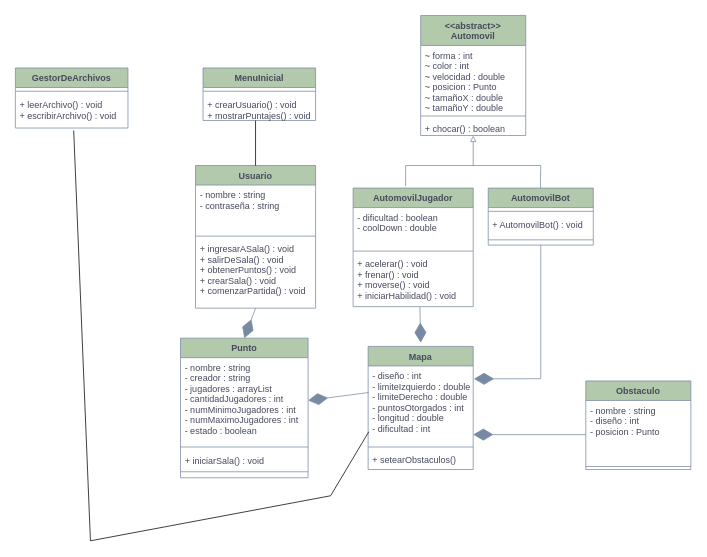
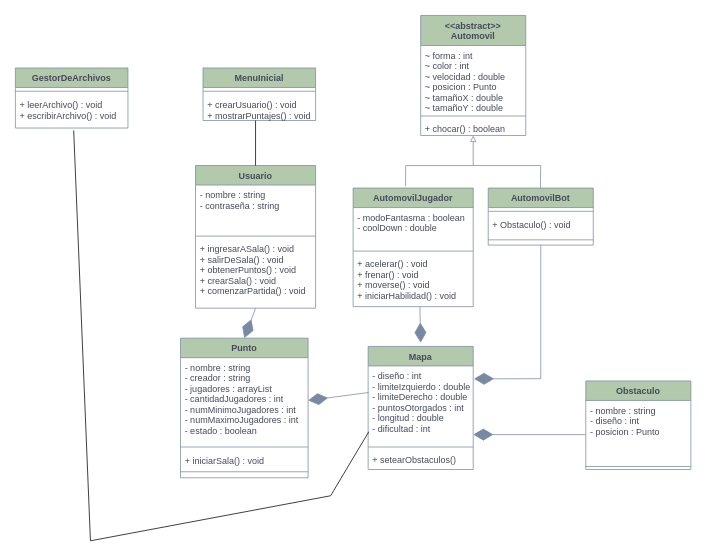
  <mxCell id="0" />
  <mxCell id="1" parent="0" />
  <mxCell id="2" value="&lt;&lt;abstract&gt;&gt;&#10;Automovil" style="swimlane;fontStyle=1;align=center;verticalAlign=top;childLayout=stackLayout;horizontal=1;startSize=40;horizontalStack=0;resizeParent=1;resizeParentMax=0;resizeLast=0;collapsible=1;marginBottom=0;fillColor=#B2C9AB;strokeColor=#788AA3;fontColor=#46495D;" vertex="1" parent="1"><mxGeometry x="560" y="20" width="140" height="160" as="geometry" /></mxCell>
  <mxCell id="3" value="~ forma : int&#10;~ color : int&#10;~ velocidad : double &#10;~ posicion : Punto&#10;~ tamañoX : double&#10;~ tamañoY : double " style="text;strokeColor=none;fillColor=none;align=left;verticalAlign=top;spacingLeft=4;spacingRight=4;overflow=hidden;rotatable=0;points=[[0,0.5],[1,0.5]];portConstraint=eastwest;fontColor=#46495D;" vertex="1" parent="2"><mxGeometry y="40" width="140" height="90" as="geometry" /></mxCell>
  <mxCell id="4" value="" style="line;strokeWidth=1;fillColor=none;align=left;verticalAlign=middle;spacingTop=-1;spacingLeft=3;spacingRight=3;rotatable=0;labelPosition=right;points=[];portConstraint=eastwest;strokeColor=#788AA3;fontColor=#46495D;" vertex="1" parent="2"><mxGeometry y="130" width="140" height="8" as="geometry" /></mxCell>
  <mxCell id="5" value="+ chocar() : boolean " style="text;strokeColor=none;fillColor=none;align=left;verticalAlign=top;spacingLeft=4;spacingRight=4;overflow=hidden;rotatable=0;points=[[0,0.5],[1,0.5]];portConstraint=eastwest;fontColor=#46495D;" vertex="1" parent="2"><mxGeometry y="138" width="140" height="22" as="geometry" /></mxCell>
  <mxCell id="6" value="Mapa" style="swimlane;fontStyle=1;align=center;verticalAlign=top;childLayout=stackLayout;horizontal=1;startSize=26;horizontalStack=0;resizeParent=1;resizeParentMax=0;resizeLast=0;collapsible=1;marginBottom=0;fillColor=#B2C9AB;strokeColor=#788AA3;fontColor=#46495D;" vertex="1" parent="1"><mxGeometry x="490" y="461" width="140" height="164" as="geometry" /></mxCell>
  <mxCell id="7" value="- diseño : int&#10;- limiteIzquierdo : double&#10;- limiteDerecho : double&#10;- puntosOtorgados : int&#10;- longitud : double&#10;- dificultad : int&#10;&#10;" style="text;strokeColor=none;fillColor=none;align=left;verticalAlign=top;spacingLeft=4;spacingRight=4;overflow=hidden;rotatable=0;points=[[0,0.5],[1,0.5]];portConstraint=eastwest;fontColor=#46495D;" vertex="1" parent="6"><mxGeometry y="26" width="140" height="104" as="geometry" /></mxCell>
  <mxCell id="8" value="" style="line;strokeWidth=1;fillColor=none;align=left;verticalAlign=middle;spacingTop=-1;spacingLeft=3;spacingRight=3;rotatable=0;labelPosition=right;points=[];portConstraint=eastwest;strokeColor=#788AA3;fontColor=#46495D;" vertex="1" parent="6"><mxGeometry y="130" width="140" height="8" as="geometry" /></mxCell>
  <mxCell id="9" value="+ setearObstaculos()" style="text;strokeColor=none;fillColor=none;align=left;verticalAlign=top;spacingLeft=4;spacingRight=4;overflow=hidden;rotatable=0;points=[[0,0.5],[1,0.5]];portConstraint=eastwest;fontColor=#46495D;" vertex="1" parent="6"><mxGeometry y="138" width="140" height="26" as="geometry" /></mxCell>
  <mxCell id="10" value="AutomovilJugador" style="swimlane;fontStyle=1;align=center;verticalAlign=top;childLayout=stackLayout;horizontal=1;startSize=26;horizontalStack=0;resizeParent=1;resizeParentMax=0;resizeLast=0;collapsible=1;marginBottom=0;fillColor=#B2C9AB;strokeColor=#788AA3;fontColor=#46495D;" vertex="1" parent="1"><mxGeometry x="470" y="250" width="160" height="158" as="geometry" /></mxCell>
- <mxCell id="11" value="- dificultad : boolean&#10;- coolDown : double" style="text;strokeColor=none;fillColor=none;align=left;verticalAlign=top;spacingLeft=4;spacingRight=4;overflow=hidden;rotatable=0;points=[[0,0.5],[1,0.5]];portConstraint=eastwest;fontColor=#46495D;" vertex="1" parent="10"><mxGeometry y="26" width="160" height="54" as="geometry" /></mxCell>
+ <mxCell id="11" value="- modoFantasma : boolean&#10;- coolDown : double" style="text;strokeColor=none;fillColor=none;align=left;verticalAlign=top;spacingLeft=4;spacingRight=4;overflow=hidden;rotatable=0;points=[[0,0.5],[1,0.5]];portConstraint=eastwest;fontColor=#46495D;" vertex="1" parent="10"><mxGeometry y="26" width="160" height="54" as="geometry" /></mxCell>
  <mxCell id="12" value="" style="line;strokeWidth=1;fillColor=none;align=left;verticalAlign=middle;spacingTop=-1;spacingLeft=3;spacingRight=3;rotatable=0;labelPosition=right;points=[];portConstraint=eastwest;strokeColor=#788AA3;fontColor=#46495D;" vertex="1" parent="10"><mxGeometry y="80" width="160" height="8" as="geometry" /></mxCell>
  <mxCell id="13" value="+ acelerar() : void&#10;+ frenar() : void&#10;+ moverse() : void&#10;+ iniciarHabilidad() : void" style="text;strokeColor=none;fillColor=none;align=left;verticalAlign=top;spacingLeft=4;spacingRight=4;overflow=hidden;rotatable=0;points=[[0,0.5],[1,0.5]];portConstraint=eastwest;fontColor=#46495D;" vertex="1" parent="10"><mxGeometry y="88" width="160" height="70" as="geometry" /></mxCell>
  <mxCell id="14" value="AutomovilBot" style="swimlane;fontStyle=1;align=center;verticalAlign=top;childLayout=stackLayout;horizontal=1;startSize=26;horizontalStack=0;resizeParent=1;resizeParentMax=0;resizeLast=0;collapsible=1;marginBottom=0;fillColor=#B2C9AB;strokeColor=#788AA3;fontColor=#46495D;" vertex="1" parent="1"><mxGeometry x="650" y="250" width="140" height="76" as="geometry" /></mxCell>
  <mxCell id="15" value="" style="line;strokeWidth=1;fillColor=none;align=left;verticalAlign=middle;spacingTop=-1;spacingLeft=3;spacingRight=3;rotatable=0;labelPosition=right;points=[];portConstraint=eastwest;strokeColor=#788AA3;fontColor=#46495D;" vertex="1" parent="14"><mxGeometry y="26" width="140" height="10" as="geometry" /></mxCell>
- <mxCell id="16" value="+ AutomovilBot() : void" style="text;strokeColor=none;fillColor=none;align=left;verticalAlign=top;spacingLeft=4;spacingRight=4;overflow=hidden;rotatable=0;points=[[0,0.5],[1,0.5]];portConstraint=eastwest;fontColor=#46495D;" vertex="1" parent="14"><mxGeometry y="36" width="140" height="26" as="geometry" /></mxCell>
+ <mxCell id="16" value="+ Obstaculo() : void" style="text;strokeColor=none;fillColor=none;align=left;verticalAlign=top;spacingLeft=4;spacingRight=4;overflow=hidden;rotatable=0;points=[[0,0.5],[1,0.5]];portConstraint=eastwest;fontColor=#46495D;" vertex="1" parent="14"><mxGeometry y="36" width="140" height="26" as="geometry" /></mxCell>
  <mxCell id="17" value="" style="line;strokeWidth=1;fillColor=none;align=left;verticalAlign=middle;spacingTop=-1;spacingLeft=3;spacingRight=3;rotatable=0;labelPosition=right;points=[];portConstraint=eastwest;strokeColor=#788AA3;fontColor=#46495D;" vertex="1" parent="14"><mxGeometry y="62" width="140" height="14" as="geometry" /></mxCell>
  <mxCell id="18" value="Usuario" style="swimlane;fontStyle=1;align=center;verticalAlign=top;childLayout=stackLayout;horizontal=1;startSize=26;horizontalStack=0;resizeParent=1;resizeParentMax=0;resizeLast=0;collapsible=1;marginBottom=0;fillColor=#B2C9AB;strokeColor=#788AA3;fontColor=#46495D;" vertex="1" parent="1"><mxGeometry x="260" y="220" width="160" height="190" as="geometry" /></mxCell>
  <mxCell id="19" value="- nombre : string&#10;- contraseña : string" style="text;strokeColor=none;fillColor=none;align=left;verticalAlign=top;spacingLeft=4;spacingRight=4;overflow=hidden;rotatable=0;points=[[0,0.5],[1,0.5]];portConstraint=eastwest;fontColor=#46495D;" vertex="1" parent="18"><mxGeometry y="26" width="160" height="64" as="geometry" /></mxCell>
  <mxCell id="20" value="" style="line;strokeWidth=1;fillColor=none;align=left;verticalAlign=middle;spacingTop=-1;spacingLeft=3;spacingRight=3;rotatable=0;labelPosition=right;points=[];portConstraint=eastwest;strokeColor=#788AA3;fontColor=#46495D;" vertex="1" parent="18"><mxGeometry y="90" width="160" height="8" as="geometry" /></mxCell>
  <mxCell id="21" value="+ ingresarASala() : void&#10;+ salirDeSala() : void&#10;+ obtenerPuntos() : void&#10;+ crearSala() : void&#10;+ comenzarPartida() : void" style="text;strokeColor=none;fillColor=none;align=left;verticalAlign=top;spacingLeft=4;spacingRight=4;overflow=hidden;rotatable=0;points=[[0,0.5],[1,0.5]];portConstraint=eastwest;fontColor=#46495D;" vertex="1" parent="18"><mxGeometry y="98" width="160" height="92" as="geometry" /></mxCell>
  <mxCell id="22" value="Punto" style="swimlane;fontStyle=1;align=center;verticalAlign=top;childLayout=stackLayout;horizontal=1;startSize=26;horizontalStack=0;resizeParent=1;resizeParentMax=0;resizeLast=0;collapsible=1;marginBottom=0;fillColor=#B2C9AB;strokeColor=#788AA3;fontColor=#46495D;" vertex="1" parent="1"><mxGeometry x="240" y="450" width="170" height="186" as="geometry" /></mxCell>
  <mxCell id="23" value="- nombre : string&#10;- creador : string&#10;- jugadores : arrayList&#10;- cantidadJugadores : int&#10;- numMinimoJugadores : int &#10;- numMaximoJugadores : int &#10;- estado : boolean" style="text;strokeColor=none;fillColor=none;align=left;verticalAlign=top;spacingLeft=4;spacingRight=4;overflow=hidden;rotatable=0;points=[[0,0.5],[1,0.5]];portConstraint=eastwest;fontColor=#46495D;" vertex="1" parent="22"><mxGeometry y="26" width="170" height="114" as="geometry" /></mxCell>
  <mxCell id="24" value="" style="line;strokeWidth=1;fillColor=none;align=left;verticalAlign=middle;spacingTop=-1;spacingLeft=3;spacingRight=3;rotatable=0;labelPosition=right;points=[];portConstraint=eastwest;strokeColor=#788AA3;fontColor=#46495D;" vertex="1" parent="22"><mxGeometry y="140" width="170" height="10" as="geometry" /></mxCell>
  <mxCell id="25" value="+ iniciarSala() : void" style="text;strokeColor=none;fillColor=none;align=left;verticalAlign=top;spacingLeft=4;spacingRight=4;overflow=hidden;rotatable=0;points=[[0,0.5],[1,0.5]];portConstraint=eastwest;fontColor=#46495D;" vertex="1" parent="22"><mxGeometry y="150" width="170" height="20" as="geometry" /></mxCell>
  <mxCell id="26" value="" style="line;strokeWidth=1;fillColor=none;align=left;verticalAlign=middle;spacingTop=-1;spacingLeft=3;spacingRight=3;rotatable=0;labelPosition=right;points=[];portConstraint=eastwest;strokeColor=#788AA3;fontColor=#46495D;" vertex="1" parent="22"><mxGeometry y="170" width="170" height="16" as="geometry" /></mxCell>
  <mxCell id="27" value="Obstaculo&#10;" style="swimlane;fontStyle=1;align=center;verticalAlign=top;childLayout=stackLayout;horizontal=1;startSize=26;horizontalStack=0;resizeParent=1;resizeParentMax=0;resizeLast=0;collapsible=1;marginBottom=0;fillColor=#B2C9AB;strokeColor=#788AA3;fontColor=#46495D;" vertex="1" parent="1"><mxGeometry x="780" y="507" width="140" height="118" as="geometry" /></mxCell>
  <mxCell id="28" value="- nombre : string&#10;- diseño : int&#10;- posicion : Punto" style="text;strokeColor=none;fillColor=none;align=left;verticalAlign=top;spacingLeft=4;spacingRight=4;overflow=hidden;rotatable=0;points=[[0,0.5],[1,0.5]];portConstraint=eastwest;fontColor=#46495D;" vertex="1" parent="27"><mxGeometry y="26" width="140" height="84" as="geometry" /></mxCell>
  <mxCell id="29" value="" style="line;strokeWidth=1;fillColor=none;align=left;verticalAlign=middle;spacingTop=-1;spacingLeft=3;spacingRight=3;rotatable=0;labelPosition=right;points=[];portConstraint=eastwest;strokeColor=#788AA3;fontColor=#46495D;" vertex="1" parent="27"><mxGeometry y="110" width="140" height="8" as="geometry" /></mxCell>
  <mxCell id="30" value="" style="endArrow=diamondThin;endFill=1;endSize=24;html=1;rounded=0;entryX=1;entryY=0.5;entryDx=0;entryDy=0;strokeColor=#788AA3;fontColor=#46495D;exitX=0.004;exitY=-0.072;exitDx=0;exitDy=0;exitPerimeter=0;" edge="1" parent="1" target="23"><mxGeometry width="160" relative="1" as="geometry"><mxPoint x="490.56" y="522.416" as="sourcePoint" /><mxPoint x="680" y="389" as="targetPoint" /></mxGeometry></mxCell>
  <mxCell id="31" value="" style="endArrow=diamondThin;endFill=1;endSize=24;html=1;rounded=0;entryX=0.5;entryY=0;entryDx=0;entryDy=0;strokeColor=#788AA3;fontColor=#46495D;" edge="1" parent="1" target="22"><mxGeometry width="160" relative="1" as="geometry"><mxPoint x="340" y="410" as="sourcePoint" /><mxPoint y="479" as="targetPoint" x="420" /></mxGeometry></mxCell>
  <mxCell id="32" value="" style="endArrow=diamondThin;endFill=1;endSize=24;html=1;rounded=0;exitX=0;exitY=0.5;exitDx=0;exitDy=0;strokeColor=#788AA3;fontColor=#46495D;" edge="1" parent="1"><mxGeometry width="160" relative="1" as="geometry"><mxPoint x="780" y="578.5" as="sourcePoint" /><mxPoint x="630" y="578.5" as="targetPoint" /></mxGeometry></mxCell>
  <mxCell id="33" value="" style="endArrow=diamondThin;endFill=1;endSize=24;html=1;rounded=0;exitX=0.5;exitY=1;exitDx=0;exitDy=0;strokeColor=#788AA3;fontColor=#46495D;entryX=1.007;entryY=0.654;entryDx=0;entryDy=0;entryPerimeter=0;" edge="1" parent="1" source="14"><mxGeometry width="160" relative="1" as="geometry"><mxPoint x="726.58" y="399.44" as="sourcePoint" /><mxPoint x="630.98" y="504.236" as="targetPoint" /><Array as="points"><mxPoint x="720" y="504" /></Array></mxGeometry></mxCell>
  <mxCell id="34" value="" style="endArrow=diamondThin;endFill=1;endSize=24;html=1;rounded=0;exitX=0.556;exitY=1.006;exitDx=0;exitDy=0;exitPerimeter=0;strokeColor=#788AA3;fontColor=#46495D;entryX=0.5;entryY=0;entryDx=0;entryDy=0;" edge="1" parent="1" source="13"><mxGeometry width="160" relative="1" as="geometry"><mxPoint x="736.58" y="349.068" as="sourcePoint" /><mxPoint x="560" y="456" as="targetPoint" /></mxGeometry></mxCell>
  <mxCell id="35" value="" style="endArrow=none;html=1;rounded=0;exitX=0.437;exitY=-0.016;exitDx=0;exitDy=0;strokeColor=#788AA3;fontColor=#46495D;exitPerimeter=0;" edge="1" parent="1" source="10"><mxGeometry width="50" height="50" relative="1" as="geometry"><mxPoint x="480" y="220" as="sourcePoint" /><mxPoint x="540" y="220" as="targetPoint" /></mxGeometry></mxCell>
  <mxCell id="36" value="" style="endArrow=none;html=1;rounded=0;exitX=0.5;exitY=0;exitDx=0;exitDy=0;strokeColor=#788AA3;fontColor=#46495D;" edge="1" parent="1"><mxGeometry width="50" height="50" relative="1" as="geometry"><mxPoint x="719.6" y="250" as="sourcePoint" /><mxPoint x="720" y="220" as="targetPoint" /><Array as="points"><mxPoint x="719.6" y="240" /></Array></mxGeometry></mxCell>
  <mxCell id="37" value="" style="endArrow=none;html=1;rounded=0;strokeColor=#788AA3;fontColor=#46495D;" edge="1" parent="1"><mxGeometry width="50" height="50" relative="1" as="geometry"><mxPoint x="720" y="220" as="sourcePoint" /><mxPoint x="540" y="220" as="targetPoint" /></mxGeometry></mxCell>
  <mxCell id="38" value="" style="endArrow=block;html=1;rounded=0;endFill=0;strokeColor=#788AA3;fontColor=#46495D;" edge="1" parent="1"><mxGeometry width="50" height="50" relative="1" as="geometry"><mxPoint x="630" y="220" as="sourcePoint" /><mxPoint x="630" y="180" as="targetPoint" /></mxGeometry></mxCell>
  <mxCell id="39" value="MenuInicial" style="swimlane;fontStyle=1;align=center;verticalAlign=top;childLayout=stackLayout;horizontal=1;startSize=26;horizontalStack=0;resizeParent=1;resizeParentMax=0;resizeLast=0;collapsible=1;marginBottom=0;fillColor=#B2C9AB;strokeColor=#788AA3;fontColor=#46495D;" vertex="1" parent="1"><mxGeometry x="270" y="90" width="150" height="70" as="geometry" /></mxCell>
  <mxCell id="40" value="" style="line;strokeWidth=1;fillColor=none;align=left;verticalAlign=middle;spacingTop=-1;spacingLeft=3;spacingRight=3;rotatable=0;labelPosition=right;points=[];portConstraint=eastwest;strokeColor=#788AA3;fontColor=#46495D;" vertex="1" parent="39"><mxGeometry y="26" width="150" height="10" as="geometry" /></mxCell>
  <mxCell id="41" value="+ crearUsuario() : void&#10;+ mostrarPuntajes() : void" style="text;strokeColor=none;fillColor=none;align=left;verticalAlign=top;spacingLeft=4;spacingRight=4;overflow=hidden;rotatable=0;points=[[0,0.5],[1,0.5]];portConstraint=eastwest;fontColor=#46495D;" vertex="1" parent="39"><mxGeometry y="36" width="150" height="34" as="geometry" /></mxCell>
  <mxCell id="42" value="" style="endArrow=none;html=1;rounded=0;exitX=0.5;exitY=0;exitDx=0;exitDy=0;" edge="1" parent="1" source="18"><mxGeometry width="50" height="50" relative="1" as="geometry"><mxPoint x="480" y="280" as="sourcePoint" /><mxPoint x="340" y="160" as="targetPoint" /></mxGeometry></mxCell>
  <mxCell id="43" value="GestorDeArchivos" style="swimlane;fontStyle=1;align=center;verticalAlign=top;childLayout=stackLayout;horizontal=1;startSize=26;horizontalStack=0;resizeParent=1;resizeParentMax=0;resizeLast=0;collapsible=1;marginBottom=0;fillColor=#B2C9AB;strokeColor=#788AA3;fontColor=#46495D;" vertex="1" parent="1"><mxGeometry x="20" y="90" width="150" height="80" as="geometry" /></mxCell>
  <mxCell id="44" value="" style="line;strokeWidth=1;fillColor=none;align=left;verticalAlign=middle;spacingTop=-1;spacingLeft=3;spacingRight=3;rotatable=0;labelPosition=right;points=[];portConstraint=eastwest;strokeColor=#788AA3;fontColor=#46495D;" vertex="1" parent="43"><mxGeometry y="26" width="150" height="10" as="geometry" /></mxCell>
  <mxCell id="45" value="+ leerArchivo() : void&#10;+ escribirArchivo() : void" style="text;strokeColor=none;fillColor=none;align=left;verticalAlign=top;spacingLeft=4;spacingRight=4;overflow=hidden;rotatable=0;points=[[0,0.5],[1,0.5]];portConstraint=eastwest;fontColor=#46495D;" vertex="1" parent="43"><mxGeometry y="36" width="150" height="44" as="geometry" /></mxCell>
  <mxCell id="46" value="" style="endArrow=none;html=1;rounded=0;entryX=0.518;entryY=1.073;entryDx=0;entryDy=0;entryPerimeter=0;exitX=0.006;exitY=0.941;exitDx=0;exitDy=0;exitPerimeter=0;" edge="1" parent="1" target="45"><mxGeometry width="50" height="50" relative="1" as="geometry"><mxPoint x="490.84" y="574.702" as="sourcePoint" /><mxPoint x="250" y="310" as="targetPoint" /><Array as="points"><mxPoint x="440" y="660" /><mxPoint x="120" y="720" /></Array></mxGeometry></mxCell>
